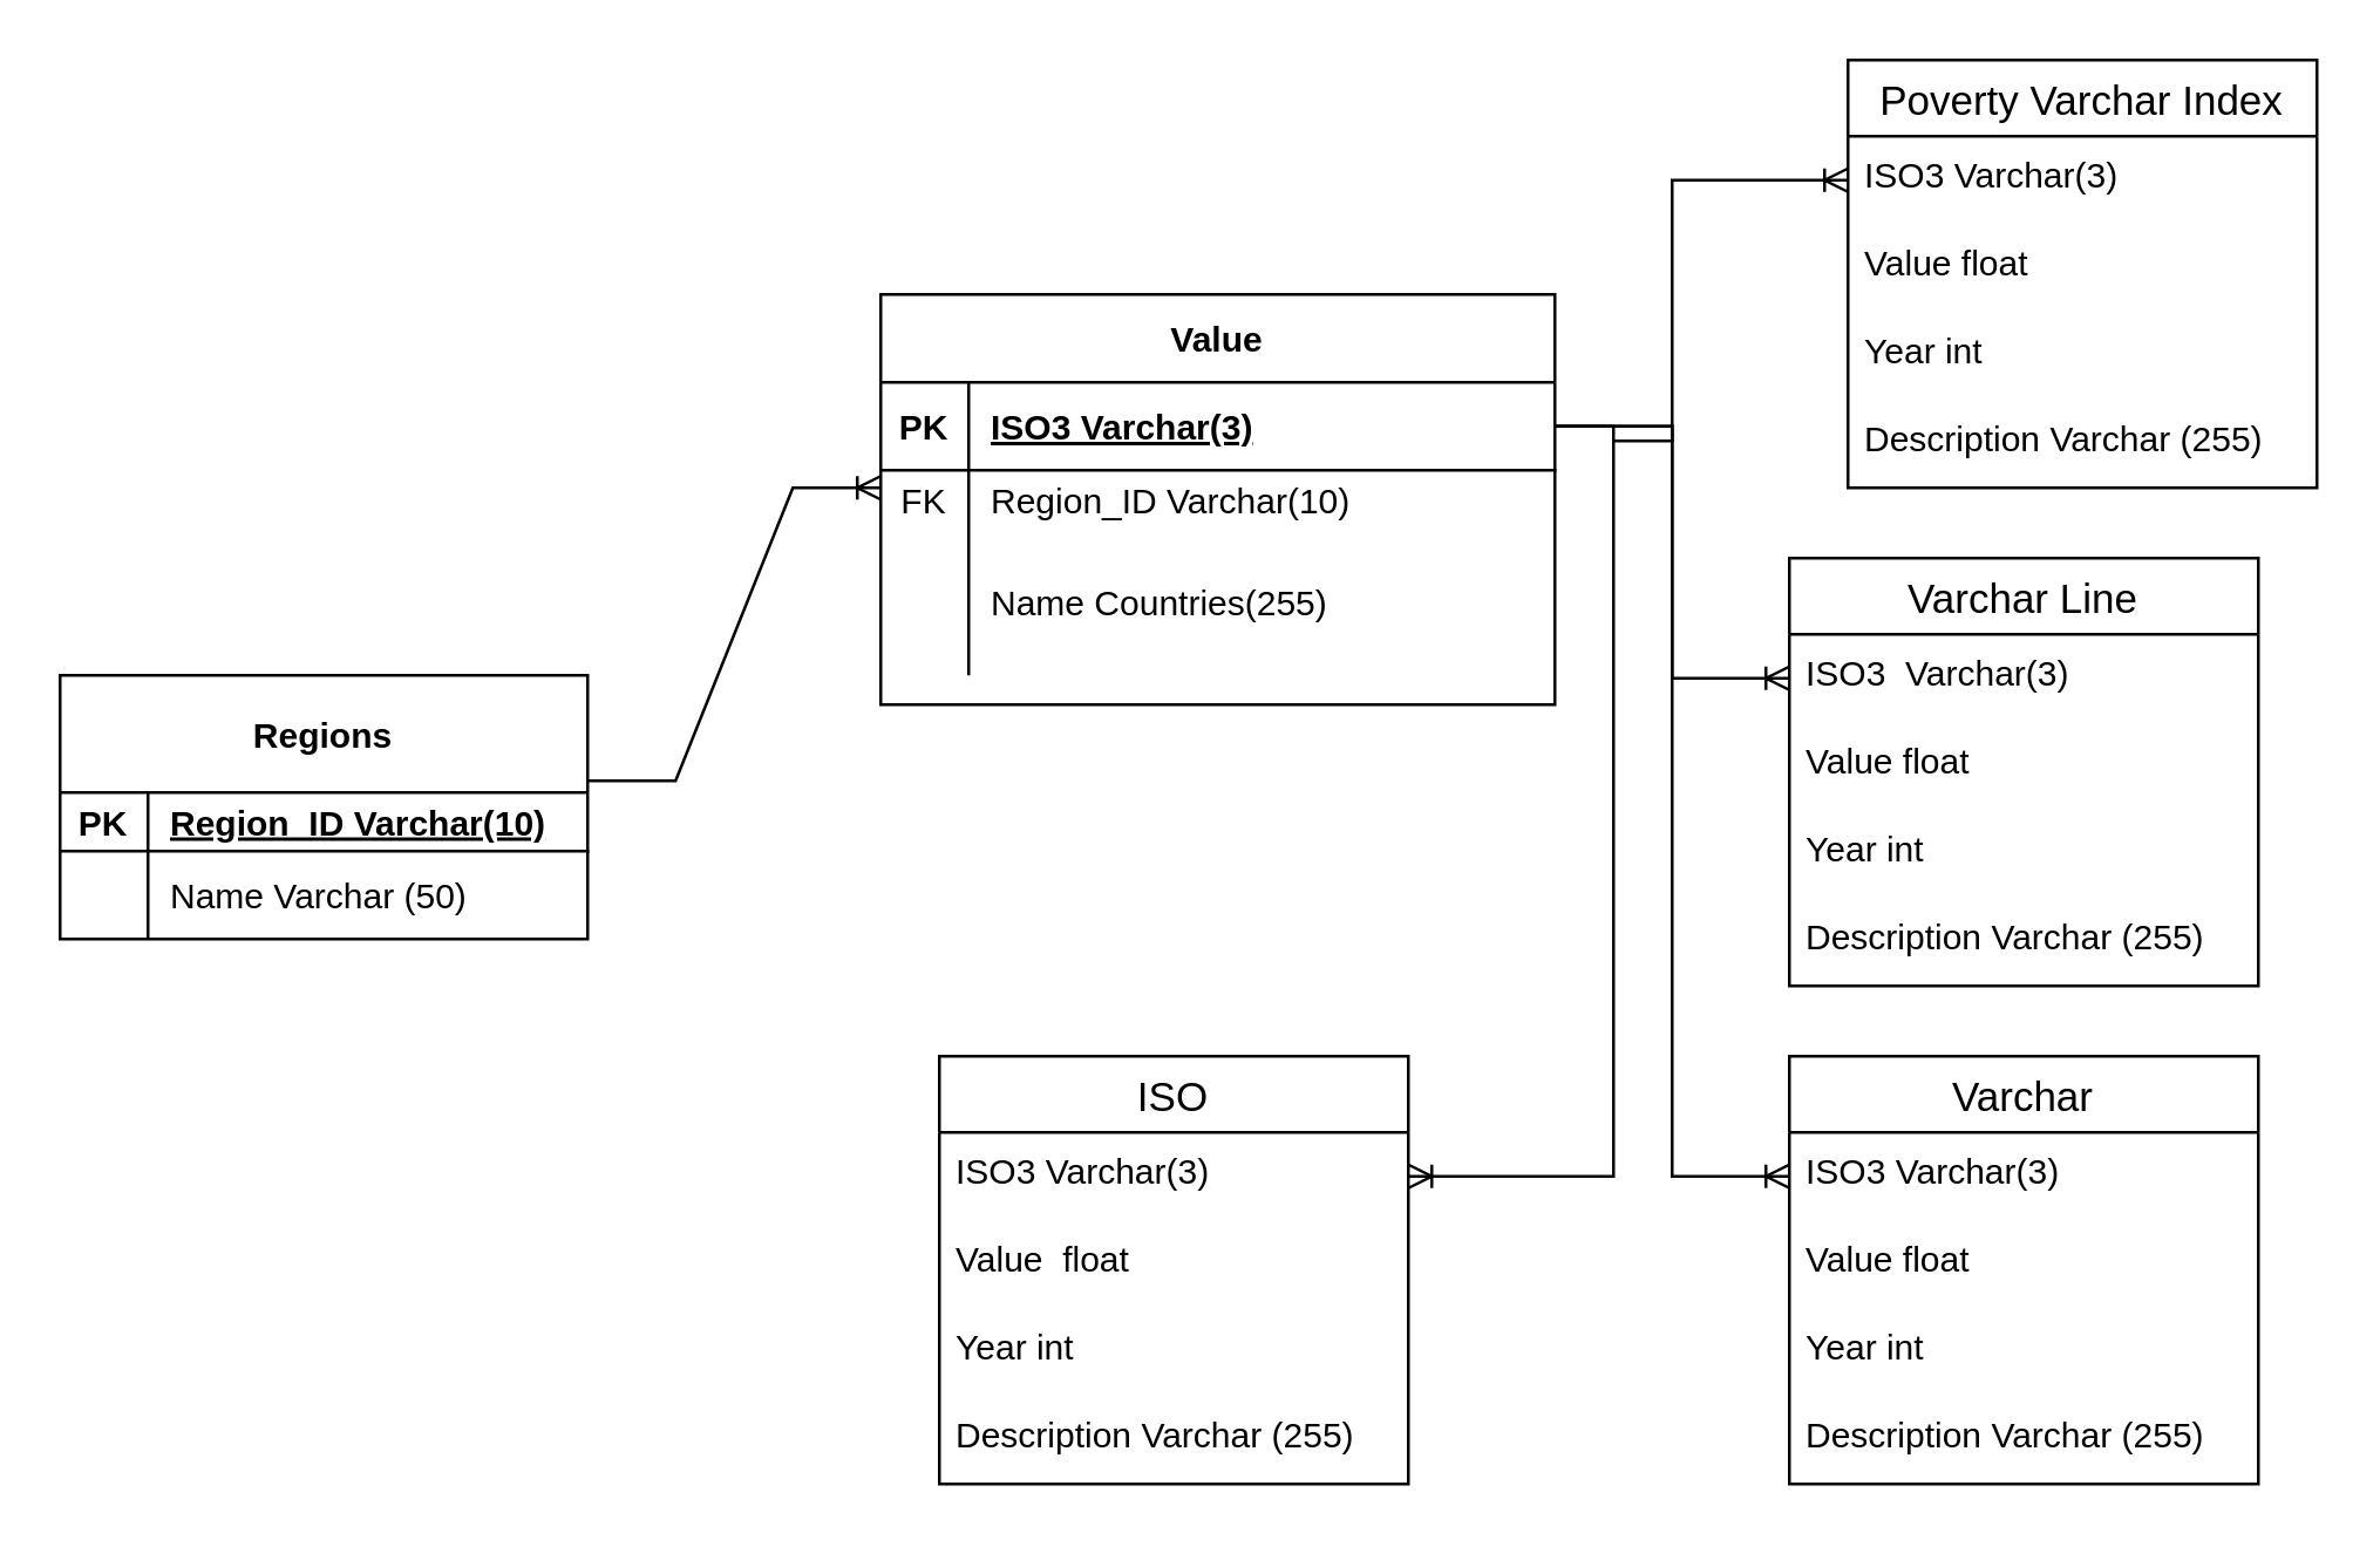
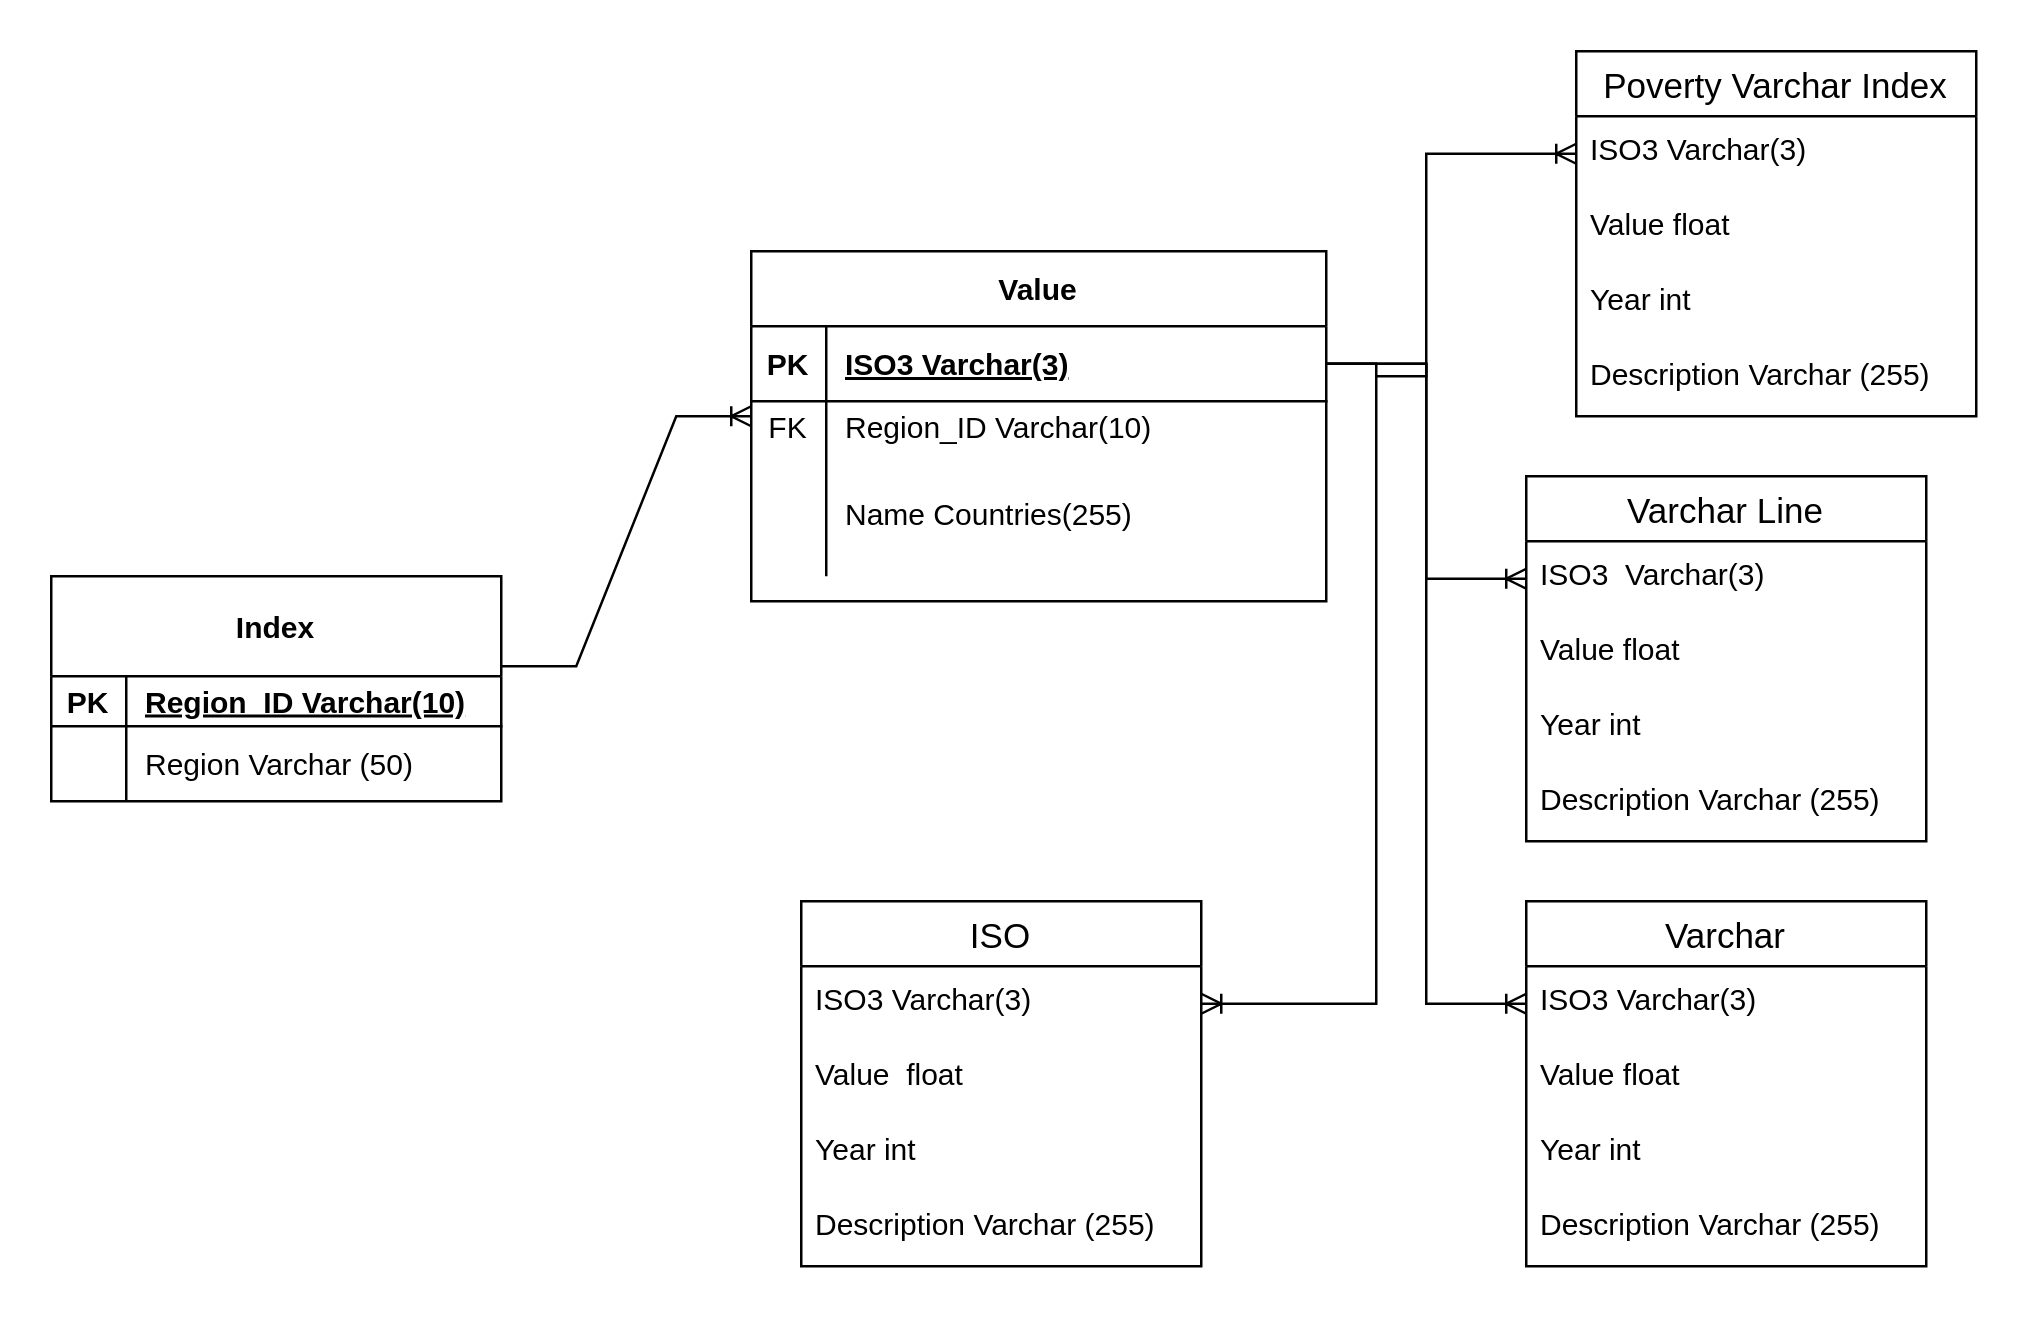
  <mxCell id="0" />
  <mxCell id="1" parent="0" />
  <mxCell id="2" value="Value" style="shape=table;startSize=30;container=1;collapsible=1;childLayout=tableLayout;fixedRows=1;rowLines=0;fontStyle=1;align=center;resizeLast=1;" vertex="1" parent="1"><mxGeometry x="300" y="100" width="230" height="140" as="geometry" /></mxCell>
  <mxCell id="3" value="" style="shape=tableRow;horizontal=0;startSize=0;swimlaneHead=0;swimlaneBody=0;fillColor=none;collapsible=0;dropTarget=0;points=[[0,0.5],[1,0.5]];portConstraint=eastwest;top=0;left=0;right=0;bottom=1;" vertex="1" parent="2"><mxGeometry y="30" width="230" height="30" as="geometry" /></mxCell>
  <mxCell id="4" value="PK" style="shape=partialRectangle;connectable=0;fillColor=none;top=0;left=0;bottom=0;right=0;fontStyle=1;overflow=hidden;" vertex="1" parent="3"><mxGeometry width="30" height="30" as="geometry"><mxRectangle width="30" height="30" as="alternateBounds" /></mxGeometry></mxCell>
  <mxCell id="5" value="ISO3 Varchar(3)" style="shape=partialRectangle;connectable=0;fillColor=none;top=0;left=0;bottom=0;right=0;align=left;spacingLeft=6;fontStyle=5;overflow=hidden;" vertex="1" parent="3"><mxGeometry x="30" width="200" height="30" as="geometry"><mxRectangle width="200" height="30" as="alternateBounds" /></mxGeometry></mxCell>
  <mxCell id="6" value="" style="shape=tableRow;horizontal=0;startSize=0;swimlaneHead=0;swimlaneBody=0;fillColor=none;collapsible=0;dropTarget=0;points=[[0,0.5],[1,0.5]];portConstraint=eastwest;top=0;left=0;right=0;bottom=0;" vertex="1" parent="2"><mxGeometry y="60" width="230" height="20" as="geometry" /></mxCell>
  <mxCell id="7" value="FK" style="shape=partialRectangle;connectable=0;fillColor=none;top=0;left=0;bottom=0;right=0;fontStyle=0;overflow=hidden;" vertex="1" parent="6"><mxGeometry width="30" height="20" as="geometry"><mxRectangle width="30" height="20" as="alternateBounds" /></mxGeometry></mxCell>
  <mxCell id="8" value="Region_ID Varchar(10)" style="shape=partialRectangle;connectable=0;fillColor=none;top=0;left=0;bottom=0;right=0;align=left;spacingLeft=6;fontStyle=0;overflow=hidden;" vertex="1" parent="6"><mxGeometry x="30" width="200" height="20" as="geometry"><mxRectangle width="200" height="20" as="alternateBounds" /></mxGeometry></mxCell>
  <mxCell id="9" value="" style="shape=tableRow;horizontal=0;startSize=0;swimlaneHead=0;swimlaneBody=0;fillColor=none;collapsible=0;dropTarget=0;points=[[0,0.5],[1,0.5]];portConstraint=eastwest;top=0;left=0;right=0;bottom=0;" vertex="1" parent="2"><mxGeometry y="80" width="230" height="50" as="geometry" /></mxCell>
  <mxCell id="10" value="" style="shape=partialRectangle;connectable=0;fillColor=none;top=0;left=0;bottom=0;right=0;editable=1;overflow=hidden;" vertex="1" parent="9"><mxGeometry width="30" height="50" as="geometry"><mxRectangle width="30" height="50" as="alternateBounds" /></mxGeometry></mxCell>
  <mxCell id="11" value="Name Countries(255)" style="shape=partialRectangle;connectable=0;fillColor=none;top=0;left=0;bottom=0;right=0;align=left;spacingLeft=6;overflow=hidden;" vertex="1" parent="9"><mxGeometry x="30" width="200" height="50" as="geometry"><mxRectangle width="200" height="50" as="alternateBounds" /></mxGeometry></mxCell>
- <mxCell id="12" value="Regions" style="shape=table;startSize=40;container=1;collapsible=1;childLayout=tableLayout;fixedRows=1;rowLines=0;fontStyle=1;align=center;resizeLast=1;" vertex="1" parent="1"><mxGeometry y="230" width="180" height="90" as="geometry" x="20" /></mxCell>
+ <mxCell id="12" value="Index" style="shape=table;startSize=40;container=1;collapsible=1;childLayout=tableLayout;fixedRows=1;rowLines=0;fontStyle=1;align=center;resizeLast=1;" vertex="1" parent="1"><mxGeometry y="230" width="180" height="90" as="geometry" x="20" /></mxCell>
  <mxCell id="13" value="" style="shape=tableRow;horizontal=0;startSize=0;swimlaneHead=0;swimlaneBody=0;fillColor=none;collapsible=0;dropTarget=0;points=[[0,0.5],[1,0.5]];portConstraint=eastwest;top=0;left=0;right=0;bottom=1;" vertex="1" parent="12"><mxGeometry y="40" width="180" height="20" as="geometry" /></mxCell>
  <mxCell id="14" value="PK" style="shape=partialRectangle;connectable=0;fillColor=none;top=0;left=0;bottom=0;right=0;fontStyle=1;overflow=hidden;" vertex="1" parent="13"><mxGeometry width="30" height="20" as="geometry"><mxRectangle width="30" height="20" as="alternateBounds" /></mxGeometry></mxCell>
  <mxCell id="15" value="Region_ID Varchar(10)" style="shape=partialRectangle;connectable=0;fillColor=none;top=0;left=0;bottom=0;right=0;align=left;spacingLeft=6;fontStyle=5;overflow=hidden;" vertex="1" parent="13"><mxGeometry x="30" width="150" height="20" as="geometry"><mxRectangle width="150" height="20" as="alternateBounds" /></mxGeometry></mxCell>
  <mxCell id="16" value="" style="shape=tableRow;horizontal=0;startSize=0;swimlaneHead=0;swimlaneBody=0;fillColor=none;collapsible=0;dropTarget=0;points=[[0,0.5],[1,0.5]];portConstraint=eastwest;top=0;left=0;right=0;bottom=0;" vertex="1" parent="12"><mxGeometry y="60" width="180" height="30" as="geometry" /></mxCell>
  <mxCell id="17" value="" style="shape=partialRectangle;connectable=0;fillColor=none;top=0;left=0;bottom=0;right=0;editable=1;overflow=hidden;" vertex="1" parent="16"><mxGeometry width="30" height="30" as="geometry"><mxRectangle width="30" height="30" as="alternateBounds" /></mxGeometry></mxCell>
- <mxCell id="18" value="Name Varchar (50)" style="shape=partialRectangle;connectable=0;fillColor=none;top=0;left=0;bottom=0;right=0;align=left;spacingLeft=6;overflow=hidden;" vertex="1" parent="16"><mxGeometry x="30" width="150" height="30" as="geometry"><mxRectangle width="150" height="30" as="alternateBounds" /></mxGeometry></mxCell>
+ <mxCell id="18" value="Region Varchar (50)" style="shape=partialRectangle;connectable=0;fillColor=none;top=0;left=0;bottom=0;right=0;align=left;spacingLeft=6;overflow=hidden;" vertex="1" parent="16"><mxGeometry x="30" width="150" height="30" as="geometry"><mxRectangle width="150" height="30" as="alternateBounds" /></mxGeometry></mxCell>
  <mxCell id="19" value="Poverty Varchar Index" style="swimlane;fontStyle=0;childLayout=stackLayout;horizontal=1;startSize=26;horizontalStack=0;resizeParent=1;resizeParentMax=0;resizeLast=0;collapsible=1;marginBottom=0;align=center;fontSize=14;" vertex="1" parent="1"><mxGeometry x="630" y="20" width="160" height="146" as="geometry" /></mxCell>
  <mxCell id="20" value="ISO3 Varchar(3)" style="text;strokeColor=none;fillColor=none;spacingLeft=4;spacingRight=4;overflow=hidden;rotatable=0;points=[[0,0.5],[1,0.5]];portConstraint=eastwest;fontSize=12;" vertex="1" parent="19"><mxGeometry y="26" width="160" height="30" as="geometry" /></mxCell>
  <mxCell id="21" value="Value float" style="text;strokeColor=none;fillColor=none;spacingLeft=4;spacingRight=4;overflow=hidden;rotatable=0;points=[[0,0.5],[1,0.5]];portConstraint=eastwest;fontSize=12;" vertex="1" parent="19"><mxGeometry y="56" width="160" height="30" as="geometry" /></mxCell>
  <mxCell id="22" value="Year int" style="text;strokeColor=none;fillColor=none;spacingLeft=4;spacingRight=4;overflow=hidden;rotatable=0;points=[[0,0.5],[1,0.5]];portConstraint=eastwest;fontSize=12;" vertex="1" parent="19"><mxGeometry y="86" width="160" height="30" as="geometry" /></mxCell>
  <mxCell id="23" value="Description Varchar (255)" style="text;strokeColor=none;fillColor=none;spacingLeft=4;spacingRight=4;overflow=hidden;rotatable=0;points=[[0,0.5],[1,0.5]];portConstraint=eastwest;fontSize=12;" vertex="1" parent="19"><mxGeometry y="116" width="160" height="30" as="geometry" /></mxCell>
  <mxCell id="24" value="Varchar Line" style="swimlane;fontStyle=0;childLayout=stackLayout;horizontal=1;startSize=26;horizontalStack=0;resizeParent=1;resizeParentMax=0;resizeLast=0;collapsible=1;marginBottom=0;align=center;fontSize=14;" vertex="1" parent="1"><mxGeometry x="610" y="190" width="160" height="146" as="geometry" /></mxCell>
  <mxCell id="25" value="ISO3  Varchar(3)" style="text;strokeColor=none;fillColor=none;spacingLeft=4;spacingRight=4;overflow=hidden;rotatable=0;points=[[0,0.5],[1,0.5]];portConstraint=eastwest;fontSize=12;" vertex="1" parent="24"><mxGeometry y="26" width="160" height="30" as="geometry" /></mxCell>
  <mxCell id="26" value="Value float" style="text;strokeColor=none;fillColor=none;spacingLeft=4;spacingRight=4;overflow=hidden;rotatable=0;points=[[0,0.5],[1,0.5]];portConstraint=eastwest;fontSize=12;" vertex="1" parent="24"><mxGeometry y="56" width="160" height="30" as="geometry" /></mxCell>
  <mxCell id="27" value="Year int " style="text;strokeColor=none;fillColor=none;spacingLeft=4;spacingRight=4;overflow=hidden;rotatable=0;points=[[0,0.5],[1,0.5]];portConstraint=eastwest;fontSize=12;" vertex="1" parent="24"><mxGeometry y="86" width="160" height="30" as="geometry" /></mxCell>
  <mxCell id="28" value="Description Varchar (255)" style="text;strokeColor=none;fillColor=none;spacingLeft=4;spacingRight=4;overflow=hidden;rotatable=0;points=[[0,0.5],[1,0.5]];portConstraint=eastwest;fontSize=12;" vertex="1" parent="24"><mxGeometry y="116" width="160" height="30" as="geometry" /></mxCell>
  <mxCell id="29" value="Varchar" style="swimlane;fontStyle=0;childLayout=stackLayout;horizontal=1;startSize=26;horizontalStack=0;resizeParent=1;resizeParentMax=0;resizeLast=0;collapsible=1;marginBottom=0;align=center;fontSize=14;" vertex="1" parent="1"><mxGeometry x="610" y="360" width="160" height="146" as="geometry" /></mxCell>
  <mxCell id="30" value="ISO3 Varchar(3)" style="text;strokeColor=none;fillColor=none;spacingLeft=4;spacingRight=4;overflow=hidden;rotatable=0;points=[[0,0.5],[1,0.5]];portConstraint=eastwest;fontSize=12;" vertex="1" parent="29"><mxGeometry y="26" width="160" height="30" as="geometry" /></mxCell>
  <mxCell id="31" value="Value float" style="text;strokeColor=none;fillColor=none;spacingLeft=4;spacingRight=4;overflow=hidden;rotatable=0;points=[[0,0.5],[1,0.5]];portConstraint=eastwest;fontSize=12;" vertex="1" parent="29"><mxGeometry y="56" width="160" height="30" as="geometry" /></mxCell>
  <mxCell id="32" value="Year int" style="text;strokeColor=none;fillColor=none;spacingLeft=4;spacingRight=4;overflow=hidden;rotatable=0;points=[[0,0.5],[1,0.5]];portConstraint=eastwest;fontSize=12;" vertex="1" parent="29"><mxGeometry y="86" width="160" height="30" as="geometry" /></mxCell>
  <mxCell id="33" value="Description Varchar (255)" style="text;strokeColor=none;fillColor=none;spacingLeft=4;spacingRight=4;overflow=hidden;rotatable=0;points=[[0,0.5],[1,0.5]];portConstraint=eastwest;fontSize=12;" vertex="1" parent="29"><mxGeometry y="116" width="160" height="30" as="geometry" /></mxCell>
  <mxCell id="34" value="ISO" style="swimlane;fontStyle=0;childLayout=stackLayout;horizontal=1;startSize=26;horizontalStack=0;resizeParent=1;resizeParentMax=0;resizeLast=0;collapsible=1;marginBottom=0;align=center;fontSize=14;" vertex="1" parent="1"><mxGeometry x="320" y="360" width="160" height="146" as="geometry" /></mxCell>
  <mxCell id="35" value="ISO3 Varchar(3)" style="text;strokeColor=none;fillColor=none;spacingLeft=4;spacingRight=4;overflow=hidden;rotatable=0;points=[[0,0.5],[1,0.5]];portConstraint=eastwest;fontSize=12;" vertex="1" parent="34"><mxGeometry y="26" width="160" height="30" as="geometry" /></mxCell>
  <mxCell id="36" value="Value  float " style="text;strokeColor=none;fillColor=none;spacingLeft=4;spacingRight=4;overflow=hidden;rotatable=0;points=[[0,0.5],[1,0.5]];portConstraint=eastwest;fontSize=12;" vertex="1" parent="34"><mxGeometry y="56" width="160" height="30" as="geometry" /></mxCell>
  <mxCell id="37" value="Year int" style="text;strokeColor=none;fillColor=none;spacingLeft=4;spacingRight=4;overflow=hidden;rotatable=0;points=[[0,0.5],[1,0.5]];portConstraint=eastwest;fontSize=12;" vertex="1" parent="34"><mxGeometry y="86" width="160" height="30" as="geometry" /></mxCell>
  <mxCell id="38" value="Description Varchar (255)" style="text;strokeColor=none;fillColor=none;spacingLeft=4;spacingRight=4;overflow=hidden;rotatable=0;points=[[0,0.5],[1,0.5]];portConstraint=eastwest;fontSize=12;" vertex="1" parent="34"><mxGeometry y="116" width="160" height="30" as="geometry" /></mxCell>
  <mxCell id="39" value="" style="edgeStyle=entityRelationEdgeStyle;fontSize=12;html=1;endArrow=ERoneToMany;rounded=0;" edge="1" parent="1"><mxGeometry width="100" height="100" relative="1" as="geometry"><mxPoint x="200" y="266" as="sourcePoint" /><mxPoint x="300" y="166" as="targetPoint" /></mxGeometry></mxCell>
  <mxCell id="40" style="edgeStyle=orthogonalEdgeStyle;rounded=0;orthogonalLoop=1;jettySize=auto;html=1;exitX=1;exitY=0.5;exitDx=0;exitDy=0;entryX=0;entryY=0.5;entryDx=0;entryDy=0;endArrow=ERoneToMany;endFill=0;" edge="1" parent="1" source="3" target="25"><mxGeometry relative="1" as="geometry" /></mxCell>
  <mxCell id="41" style="edgeStyle=orthogonalEdgeStyle;rounded=0;orthogonalLoop=1;jettySize=auto;html=1;exitX=1;exitY=0.5;exitDx=0;exitDy=0;entryX=0;entryY=0.5;entryDx=0;entryDy=0;endArrow=ERoneToMany;endFill=0;" edge="1" parent="1" source="3" target="30"><mxGeometry relative="1" as="geometry" /></mxCell>
  <mxCell id="42" style="edgeStyle=orthogonalEdgeStyle;rounded=0;orthogonalLoop=1;jettySize=auto;html=1;entryX=0;entryY=0.5;entryDx=0;entryDy=0;endArrow=ERoneToMany;endFill=0;" edge="1" parent="1" target="20"><mxGeometry relative="1" as="geometry"><mxPoint x="550" y="150" as="sourcePoint" /><Array as="points"><mxPoint x="570" y="150" /><mxPoint x="570" y="61" /></Array></mxGeometry></mxCell>
  <mxCell id="43" style="edgeStyle=orthogonalEdgeStyle;rounded=0;orthogonalLoop=1;jettySize=auto;html=1;exitX=1;exitY=0.5;exitDx=0;exitDy=0;entryX=1;entryY=0.5;entryDx=0;entryDy=0;endArrow=ERoneToMany;endFill=0;" edge="1" parent="1" source="3" target="35"><mxGeometry relative="1" as="geometry"><Array as="points"><mxPoint x="550" y="145" /><mxPoint x="550" y="401" /></Array></mxGeometry></mxCell>
